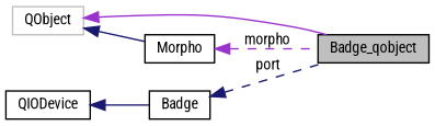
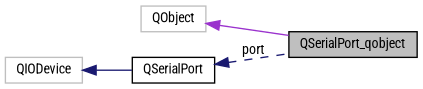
  digraph {
    fontname="Roboto Condensed"
    rankdir=LR
    node [color=black fillcolor=white fontname="Roboto Condensed" fontsize=10 shape=record style=filled]
    edge [color=midnightblue dir=back fontname="Roboto Condensed" fontsize=10 labelfontname=Helvetica labelfontsize=10 style=solid]
-   n1 [fillcolor=grey75 fontcolor=black height=0.2 label=Badge_qobject width=0.4]
+   n1 [fillcolor=grey75 fontcolor=black height=0.2 label=QSerialPort_qobject width=0.4]
    n2 [color=grey75 height=0.2 label=QObject width=0.4]
-   n3 [height=0.2 label=Morpho width=0.4]
-   n4 [height=0.2 label=Badge width=0.4]
-   n5 [height=0.2 label=QIODevice width=0.4]
+   n4 [height=0.2 label=QSerialPort width=0.4]
+   n5 [color=grey75 height=0.2 label=QIODevice width=0.4]
    n2 -> n1 [color=darkorchid3]
-   n2 -> n3
-   n3 -> n1 [color=darkorchid3 label=" morpho" style=dashed]
    n4 -> n1 [label=" port" style=dashed]
    n5 -> n4
  }
